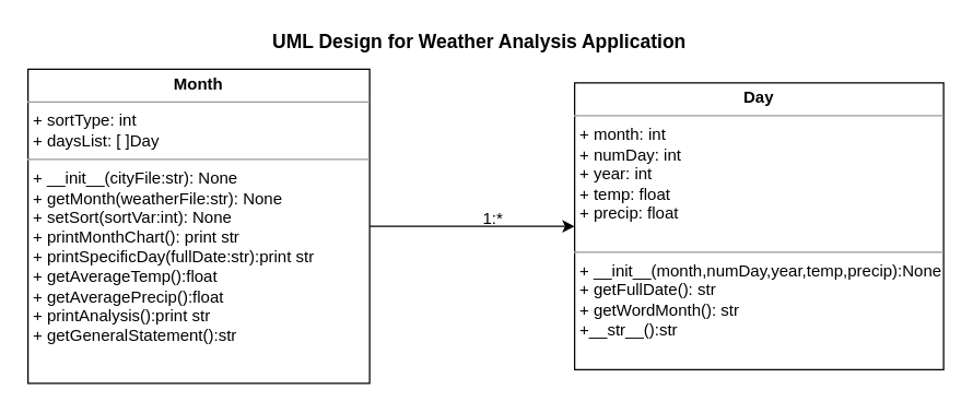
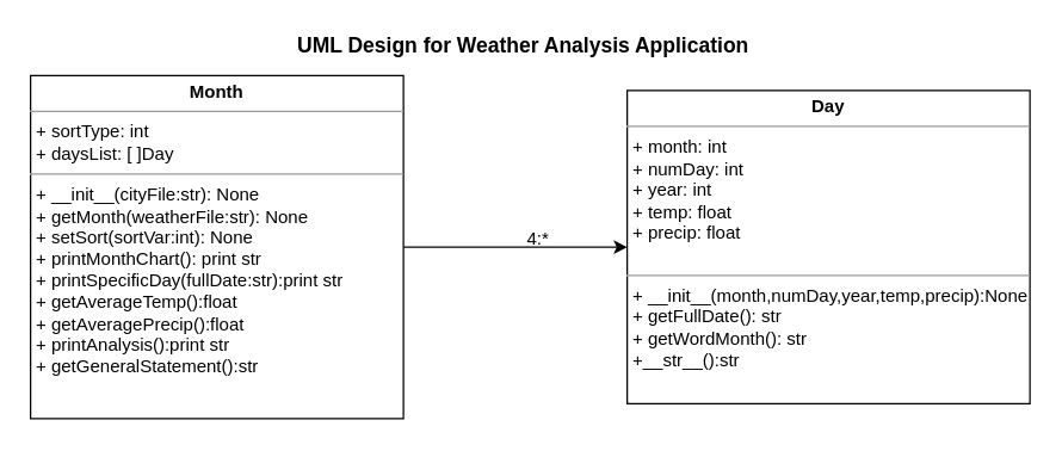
  <mxCell id="0" />
  <mxCell id="1" parent="0" />
  <mxCell id="2" value="&lt;p style=&quot;margin: 0px ; margin-top: 4px ; text-align: center&quot;&gt;&lt;b&gt;Day&lt;/b&gt;&lt;/p&gt;&lt;hr size=&quot;1&quot;&gt;&lt;p style=&quot;margin: 0px ; margin-left: 4px&quot;&gt;+ month: int&lt;br&gt;+ numDay: int&lt;/p&gt;&lt;p style=&quot;margin: 0px ; margin-left: 4px&quot;&gt;+ year: int&lt;/p&gt;&lt;p style=&quot;margin: 0px ; margin-left: 4px&quot;&gt;+ temp: float&lt;/p&gt;&lt;p style=&quot;margin: 0px ; margin-left: 4px&quot;&gt;+ precip: float&lt;/p&gt;&lt;p style=&quot;margin: 0px ; margin-left: 4px&quot;&gt;&lt;br&gt;&lt;/p&gt;&lt;hr size=&quot;1&quot;&gt;&lt;p style=&quot;margin: 0px ; margin-left: 4px&quot;&gt;+ __init__(month,numDay,year,temp,precip):None&lt;/p&gt;&lt;p style=&quot;margin: 0px ; margin-left: 4px&quot;&gt;+ getFullDate(): str&lt;br&gt;+ getWordMonth(): str&lt;/p&gt;&lt;p style=&quot;margin: 0px ; margin-left: 4px&quot;&gt;+__str__():str&lt;/p&gt;" style="verticalAlign=top;align=left;overflow=fill;fontSize=12;fontFamily=Helvetica;html=1;" parent="1" vertex="1"><mxGeometry x="420" y="60" width="270" height="210" as="geometry" /></mxCell>
  <mxCell id="3" style="edgeStyle=orthogonalEdgeStyle;rounded=0;orthogonalLoop=1;jettySize=auto;html=1;entryX=0;entryY=0.5;entryDx=0;entryDy=0;" parent="1" source="4" target="2" edge="1"><mxGeometry relative="1" as="geometry" /></mxCell>
  <mxCell id="4" value="&lt;p style=&quot;margin: 0px ; margin-top: 4px ; text-align: center&quot;&gt;&lt;b&gt;Month&lt;/b&gt;&lt;/p&gt;&lt;hr size=&quot;1&quot;&gt;&lt;p style=&quot;margin: 0px ; margin-left: 4px&quot;&gt;+ sortType: int&lt;br&gt;+ daysList: [ ]Day&lt;/p&gt;&lt;hr size=&quot;1&quot;&gt;&lt;p style=&quot;margin: 0px ; margin-left: 4px&quot;&gt;+ __init__(cityFile:str): None&lt;br&gt;+ getMonth(weatherFile:str): None&lt;/p&gt;&lt;p style=&quot;margin: 0px ; margin-left: 4px&quot;&gt;+ setSort(sortVar:int): None&lt;/p&gt;&lt;p style=&quot;margin: 0px ; margin-left: 4px&quot;&gt;+ printMonthChart(): print str&lt;/p&gt;&lt;p style=&quot;margin: 0px ; margin-left: 4px&quot;&gt;+ printSpecificDay(fullDate:str):print str&lt;/p&gt;&lt;p style=&quot;margin: 0px ; margin-left: 4px&quot;&gt;+ getAverageTemp():float&lt;/p&gt;&lt;p style=&quot;margin: 0px ; margin-left: 4px&quot;&gt;+ getAveragePrecip():float&lt;br&gt;&lt;/p&gt;&lt;p style=&quot;margin: 0px ; margin-left: 4px&quot;&gt;+ printAnalysis():print str&lt;/p&gt;&lt;p style=&quot;margin: 0px ; margin-left: 4px&quot;&gt;+ getGeneralStatement():str&lt;/p&gt;&lt;p style=&quot;margin: 0px ; margin-left: 4px&quot;&gt;&lt;br&gt;&lt;/p&gt;" style="verticalAlign=top;align=left;overflow=fill;fontSize=12;fontFamily=Helvetica;html=1;" parent="1" vertex="1"><mxGeometry x="20" y="50" width="250" height="230" as="geometry" /></mxCell>
- <mxCell id="5" value="1:*" style="text;html=1;align=center;verticalAlign=middle;resizable=0;points=[];autosize=1;strokeColor=none;fillColor=none;" parent="1" vertex="1"><mxGeometry x="345" y="150" width="30" height="20" as="geometry" /></mxCell>
+ <mxCell id="5" value="4:*" style="text;html=1;align=center;verticalAlign=middle;resizable=0;points=[];autosize=1;strokeColor=none;fillColor=none;" parent="1" vertex="1"><mxGeometry x="345" y="150" width="30" height="20" as="geometry" /></mxCell>
  <mxCell id="6" value="&lt;b&gt;&lt;font style=&quot;font-size: 14px&quot;&gt;UML Design for Weather Analysis Application&lt;/font&gt;&lt;/b&gt;" style="text;html=1;align=center;verticalAlign=middle;resizable=0;points=[];autosize=1;strokeColor=none;fillColor=none;" vertex="1" parent="1"><mxGeometry x="190" y="20" width="320" height="20" as="geometry" /></mxCell>
